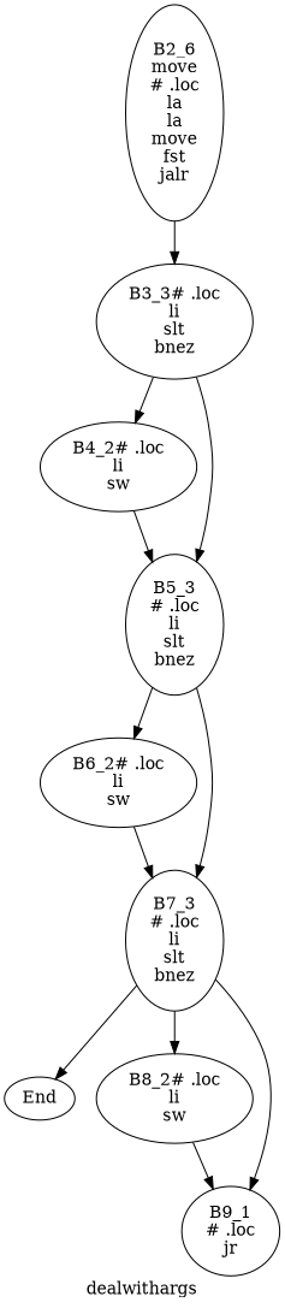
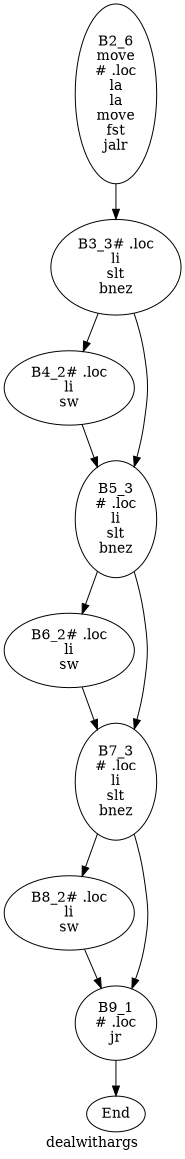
  digraph {
    color=purple
    label=dealwithargs
    style=dashed
    n1 [label="B2_6\nmove\n# .loc\nla\nla\nmove\nfst\njalr\n"]
    n2 [label="B3_3# .loc\nli\nslt\nbnez\n"]
    n3 [label="B4_2# .loc\nli\nsw\n"]
    n4 [label="B5_3\n# .loc\nli\nslt\nbnez\n"]
    n5 [label=End]
    n6 [label="B6_2# .loc\nli\nsw\n"]
    n7 [label="B7_3\n# .loc\nli\nslt\nbnez\n"]
    n8 [label="B8_2# .loc\nli\nsw\n"]
    n9 [label="B9_1\n# .loc\njr\n"]
    n1 -> n2
    n2 -> n3
    n2 -> n4
    n3 -> n4
    n4 -> n6
    n4 -> n7
    n6 -> n7
    n7 -> n8
    n7 -> n9
    n8 -> n9
-   n7 -> n5
+   n9 -> n5
  }
